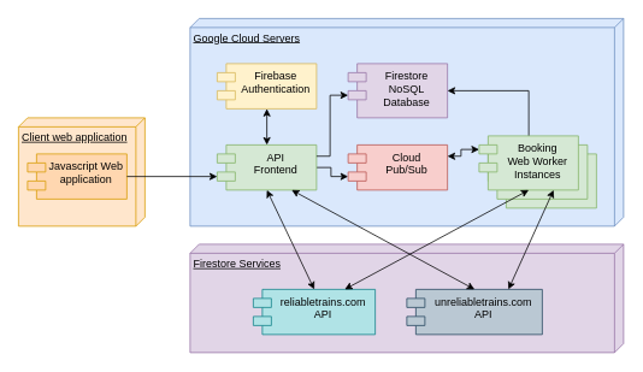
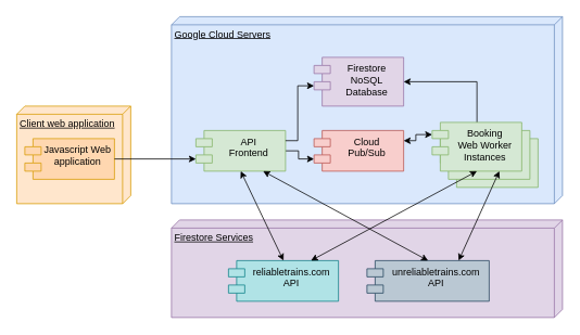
  <mxCell id="0" />
  <mxCell id="1" parent="0" />
  <mxCell id="2" value="Firestore Services" style="verticalAlign=top;align=left;spacingTop=8;spacingLeft=2;spacingRight=12;shape=cube;size=10;direction=south;fontStyle=4;html=1;whiteSpace=wrap;fillColor=#e1d5e7;strokeColor=#9673a6;" vertex="1" parent="1"><mxGeometry x="210" y="270" width="480" height="120" as="geometry" /></mxCell>
  <mxCell id="3" value="Client web application" style="verticalAlign=top;align=left;spacingTop=8;spacingLeft=2;spacingRight=12;shape=cube;size=10;direction=south;fontStyle=4;html=1;whiteSpace=wrap;fillColor=#ffe6cc;strokeColor=#d79b00;" vertex="1" parent="1"><mxGeometry x="20" y="130" width="140" height="120" as="geometry" /></mxCell>
  <mxCell id="4" value="Javascript Web application" style="shape=module;align=left;spacingLeft=20;align=center;verticalAlign=top;whiteSpace=wrap;html=1;fillColor=#FFD7B0;strokeColor=#d79b00;" vertex="1" parent="1"><mxGeometry x="30" y="170" width="110" height="50" as="geometry" /></mxCell>
  <mxCell id="5" value="Google Cloud Servers" style="verticalAlign=top;align=left;spacingTop=8;spacingLeft=2;spacingRight=12;shape=cube;size=10;direction=south;fontStyle=4;html=1;whiteSpace=wrap;fillColor=#dae8fc;strokeColor=#6c8ebf;" vertex="1" parent="1"><mxGeometry x="210" y="20" width="480" height="230" as="geometry" /></mxCell>
- <mxCell id="6" value="Firebase Authentication" style="shape=module;align=left;spacingLeft=20;align=center;verticalAlign=top;whiteSpace=wrap;html=1;fillColor=#fff2cc;strokeColor=#d6b656;" vertex="1" parent="1"><mxGeometry x="240" y="70" width="110" height="50" as="geometry" /></mxCell>
- <mxCell id="7" style="edgeStyle=orthogonalEdgeStyle;rounded=0;orthogonalLoop=1;jettySize=auto;html=1;exitX=0.5;exitY=0;exitDx=0;exitDy=0;entryX=0.5;entryY=1;entryDx=0;entryDy=0;startArrow=classic;startFill=1;" edge="1" parent="1" source="9" target="6"><mxGeometry relative="1" as="geometry" /></mxCell>
  <mxCell id="8" style="edgeStyle=orthogonalEdgeStyle;rounded=0;orthogonalLoop=1;jettySize=auto;html=1;exitX=1;exitY=0.5;exitDx=0;exitDy=0;entryX=0;entryY=0;entryDx=0;entryDy=35;entryPerimeter=0;" edge="1" parent="1" source="9" target="10"><mxGeometry relative="1" as="geometry"><mxPoint x="367" y="200.333" as="targetPoint" /><Array as="points"><mxPoint x="366" y="185" /><mxPoint x="366" y="195" /></Array></mxGeometry></mxCell>
  <mxCell id="9" value="&lt;div&gt;API&lt;/div&gt;&lt;div&gt;Frontend&lt;br&gt;&lt;/div&gt;" style="shape=module;align=left;spacingLeft=20;align=center;verticalAlign=top;whiteSpace=wrap;html=1;fillColor=#d5e8d4;strokeColor=#82b366;" vertex="1" parent="1"><mxGeometry x="240" y="160" width="110" height="50" as="geometry" /></mxCell>
  <mxCell id="10" value="&lt;div&gt;Cloud&lt;/div&gt;&lt;div&gt;Pub/Sub&lt;br&gt;&lt;/div&gt;" style="shape=module;align=left;spacingLeft=20;align=center;verticalAlign=top;whiteSpace=wrap;html=1;fillColor=#f8cecc;strokeColor=#b85450;" vertex="1" parent="1"><mxGeometry x="385" y="160" width="110" height="50" as="geometry" /></mxCell>
  <mxCell id="11" value="&lt;div&gt;Booking&lt;/div&gt;&lt;div&gt;Web Worker&lt;/div&gt;&lt;div&gt;Instances&lt;br&gt;&lt;/div&gt;" style="shape=module;align=left;spacingLeft=20;align=center;verticalAlign=top;whiteSpace=wrap;html=1;fillColor=#d5e8d4;strokeColor=#82b366;" vertex="1" parent="1"><mxGeometry x="550" y="170" width="110" height="60" as="geometry" /></mxCell>
  <mxCell id="12" value="&lt;div&gt;Firestore&lt;/div&gt;&lt;div&gt;NoSQL Database&lt;br&gt;&lt;/div&gt;" style="shape=module;align=left;spacingLeft=20;align=center;verticalAlign=top;whiteSpace=wrap;html=1;fillColor=#e1d5e7;strokeColor=#9673a6;" vertex="1" parent="1"><mxGeometry x="385" y="70" width="110" height="60" as="geometry" /></mxCell>
  <mxCell id="13" value="&lt;div&gt;Booking&lt;/div&gt;&lt;div&gt;Web Worker&lt;/div&gt;&lt;div&gt;Instances&lt;br&gt;&lt;/div&gt;" style="shape=module;align=left;spacingLeft=20;align=center;verticalAlign=top;whiteSpace=wrap;html=1;fillColor=#d5e8d4;strokeColor=#82b366;" vertex="1" parent="1"><mxGeometry x="540" y="160" width="110" height="60" as="geometry" /></mxCell>
  <mxCell id="14" style="edgeStyle=orthogonalEdgeStyle;rounded=0;orthogonalLoop=1;jettySize=auto;html=1;exitX=0.5;exitY=0;exitDx=0;exitDy=0;entryX=1;entryY=0.5;entryDx=0;entryDy=0;" edge="1" parent="1" source="15" target="12"><mxGeometry relative="1" as="geometry" /></mxCell>
  <mxCell id="15" value="&lt;div&gt;Booking&lt;/div&gt;&lt;div&gt;Web Worker&lt;/div&gt;&lt;div&gt;Instances&lt;br&gt;&lt;/div&gt;" style="shape=module;align=left;spacingLeft=20;align=center;verticalAlign=top;whiteSpace=wrap;html=1;fillColor=#d5e8d4;strokeColor=#82b366;" vertex="1" parent="1"><mxGeometry x="530" y="150" width="110" height="60" as="geometry" /></mxCell>
  <mxCell id="16" style="edgeStyle=orthogonalEdgeStyle;rounded=0;orthogonalLoop=1;jettySize=auto;html=1;exitX=1;exitY=0.25;exitDx=0;exitDy=0;entryX=0;entryY=0;entryDx=0;entryDy=15;entryPerimeter=0;startArrow=classic;startFill=1;" edge="1" parent="1" source="10" target="15"><mxGeometry relative="1" as="geometry"><Array as="points"><mxPoint x="510" y="172" /><mxPoint x="510" y="165" /></Array></mxGeometry></mxCell>
  <mxCell id="17" style="edgeStyle=orthogonalEdgeStyle;rounded=0;orthogonalLoop=1;jettySize=auto;html=1;exitX=1;exitY=0.25;exitDx=0;exitDy=0;entryX=0;entryY=0;entryDx=0;entryDy=35;entryPerimeter=0;" edge="1" parent="1" source="9" target="12"><mxGeometry relative="1" as="geometry"><Array as="points"><mxPoint x="365" y="173" /><mxPoint x="365" y="105" /></Array></mxGeometry></mxCell>
  <mxCell id="18" value="&lt;div&gt;reliabletrains.com&lt;/div&gt;&lt;div&gt;API&lt;br&gt;&lt;/div&gt;" style="shape=module;align=left;spacingLeft=20;align=center;verticalAlign=top;whiteSpace=wrap;html=1;fillColor=#b0e3e6;strokeColor=#0e8088;" vertex="1" parent="1"><mxGeometry x="280" y="320" width="135" height="50" as="geometry" /></mxCell>
  <mxCell id="19" value="&lt;div&gt;unreliabletrains.com&lt;/div&gt;&lt;div&gt;API&lt;br&gt;&lt;/div&gt;" style="shape=module;align=left;spacingLeft=20;align=center;verticalAlign=top;whiteSpace=wrap;html=1;fillColor=#bac8d3;strokeColor=#23445d;" vertex="1" parent="1"><mxGeometry x="450" y="320" width="150" height="50" as="geometry" /></mxCell>
  <mxCell id="20" value="" style="endArrow=classic;startArrow=classic;html=1;rounded=0;entryX=0.5;entryY=1;entryDx=0;entryDy=0;exitX=0.5;exitY=0;exitDx=0;exitDy=0;" edge="1" parent="1" source="18" target="9"><mxGeometry width="50" height="50" relative="1" as="geometry"><mxPoint x="160" y="360" as="sourcePoint" /><mxPoint x="210" y="310" as="targetPoint" /></mxGeometry></mxCell>
  <mxCell id="21" value="" style="endArrow=classic;startArrow=classic;html=1;rounded=0;entryX=0.75;entryY=1;entryDx=0;entryDy=0;exitX=0.5;exitY=0;exitDx=0;exitDy=0;" edge="1" parent="1" source="19" target="9"><mxGeometry width="50" height="50" relative="1" as="geometry"><mxPoint x="400" y="300" as="sourcePoint" /><mxPoint x="330" y="210" as="targetPoint" /></mxGeometry></mxCell>
  <mxCell id="22" value="" style="endArrow=classic;startArrow=classic;html=1;rounded=0;entryX=0.5;entryY=1;entryDx=0;entryDy=0;exitX=0.75;exitY=0;exitDx=0;exitDy=0;" edge="1" parent="1" source="18" target="15"><mxGeometry width="50" height="50" relative="1" as="geometry"><mxPoint x="670" y="350" as="sourcePoint" /><mxPoint x="600" y="260" as="targetPoint" /></mxGeometry></mxCell>
  <mxCell id="23" value="" style="endArrow=classic;startArrow=classic;html=1;rounded=0;entryX=0.75;entryY=1;entryDx=0;entryDy=0;exitX=0.75;exitY=0;exitDx=0;exitDy=0;" edge="1" parent="1" source="19" target="15"><mxGeometry width="50" height="50" relative="1" as="geometry"><mxPoint x="580" y="370" as="sourcePoint" /><mxPoint x="775" y="280" as="targetPoint" /></mxGeometry></mxCell>
  <mxCell id="24" style="edgeStyle=orthogonalEdgeStyle;rounded=0;orthogonalLoop=1;jettySize=auto;html=1;exitX=1;exitY=0.5;exitDx=0;exitDy=0;entryX=0;entryY=0;entryDx=0;entryDy=35;entryPerimeter=0;" edge="1" parent="1" source="4" target="9"><mxGeometry relative="1" as="geometry" /></mxCell>
